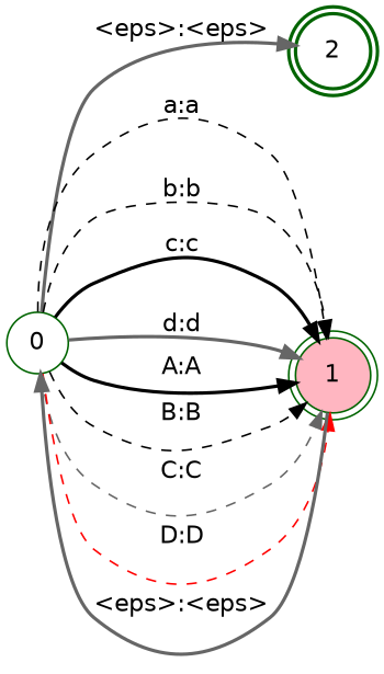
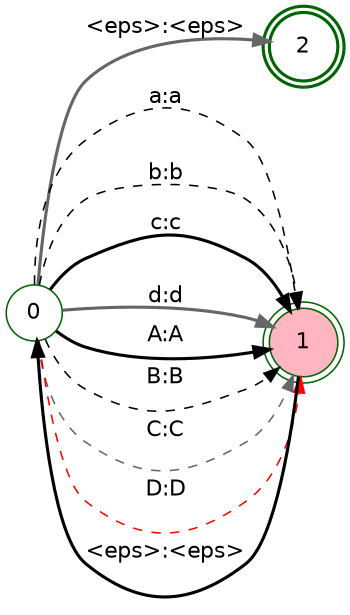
  digraph {
    fontname="DejaVu Sans"
    nodesep=0.25
    rankdir=LR
    ranksep=0.4
    node [color=darkgreen fillcolor=white fontname="DejaVu Sans" fontsize=14 shape=doublecircle style="solid,filled"]
    edge [color=black fontname="DejaVu Sans" fontsize=14 style=bold]
    n1 [label=2 style="bold,filled"]
    n2 [label=0 shape=circle]
    n3 [fillcolor=lightpink label=1]
    n2 -> n1 [color=gray40 label="<eps>:<eps>"]
    n2 -> n3 [label="a:a" style=dashed]
    n2 -> n3 [label="b:b" style=dashed]
    n2 -> n3 [label="c:c"]
    n2 -> n3 [color=gray40 label="d:d"]
    n2 -> n3 [label="A:A"]
    n2 -> n3 [label="B:B" style=dashed]
    n2 -> n3 [color=gray40 label="C:C" style=dashed]
    n2 -> n3 [color=red label="D:D" style=dashed]
-   n3 -> n2 [color=gray40 label="<eps>:<eps>"]
+   n3 -> n2 [label="<eps>:<eps>"]
  }
